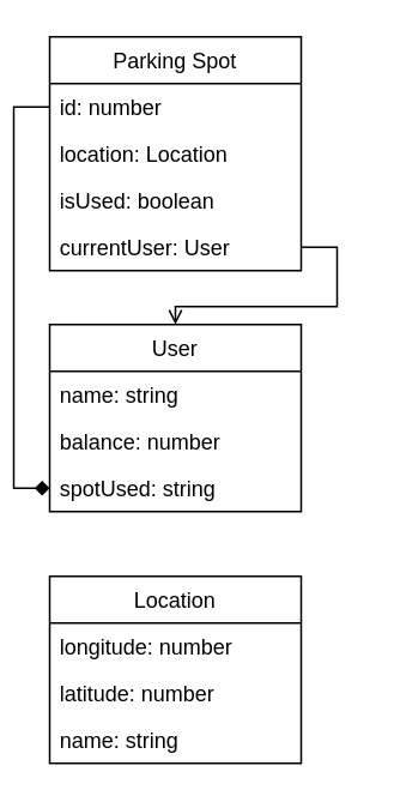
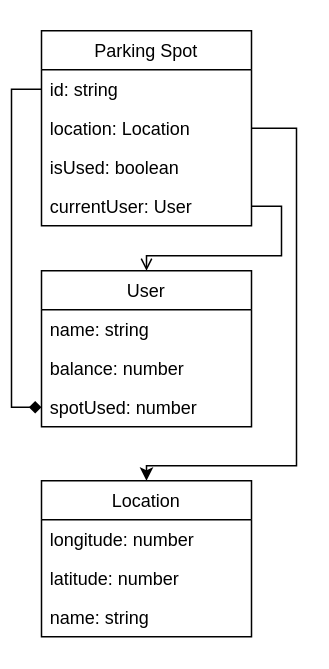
  <mxCell id="0" />
  <mxCell id="1" parent="0" />
  <mxCell id="2" value="Parking Spot" style="swimlane;fontStyle=0;childLayout=stackLayout;horizontal=1;startSize=26;fillColor=none;horizontalStack=0;resizeParent=1;resizeParentMax=0;resizeLast=0;collapsible=1;marginBottom=0;" vertex="1" parent="1"><mxGeometry x="20" y="20" width="140" height="130" as="geometry"><mxRectangle x="200" y="270" width="110" height="30" as="alternateBounds" /></mxGeometry></mxCell>
- <mxCell id="3" value="id: number" style="text;strokeColor=none;fillColor=none;align=left;verticalAlign=top;spacingLeft=4;spacingRight=4;overflow=hidden;rotatable=0;points=[[0,0.5],[1,0.5]];portConstraint=eastwest;" vertex="1" parent="2"><mxGeometry y="26" width="140" height="26" as="geometry" /></mxCell>
+ <mxCell id="3" value="id: string" style="text;strokeColor=none;fillColor=none;align=left;verticalAlign=top;spacingLeft=4;spacingRight=4;overflow=hidden;rotatable=0;points=[[0,0.5],[1,0.5]];portConstraint=eastwest;" vertex="1" parent="2"><mxGeometry y="26" width="140" height="26" as="geometry" /></mxCell>
  <mxCell id="4" value="location: Location" style="text;strokeColor=none;fillColor=none;align=left;verticalAlign=top;spacingLeft=4;spacingRight=4;overflow=hidden;rotatable=0;points=[[0,0.5],[1,0.5]];portConstraint=eastwest;" vertex="1" parent="2"><mxGeometry y="52" width="140" height="26" as="geometry" /></mxCell>
  <mxCell id="5" value="isUsed: boolean" style="text;strokeColor=none;fillColor=none;align=left;verticalAlign=top;spacingLeft=4;spacingRight=4;overflow=hidden;rotatable=0;points=[[0,0.5],[1,0.5]];portConstraint=eastwest;" vertex="1" parent="2"><mxGeometry y="78" width="140" height="26" as="geometry" /></mxCell>
  <mxCell id="6" value="currentUser: User" style="text;strokeColor=none;fillColor=none;align=left;verticalAlign=top;spacingLeft=4;spacingRight=4;overflow=hidden;rotatable=0;points=[[0,0.5],[1,0.5]];portConstraint=eastwest;" vertex="1" parent="2"><mxGeometry y="104" width="140" height="26" as="geometry" /></mxCell>
  <mxCell id="7" value="Location" style="swimlane;fontStyle=0;childLayout=stackLayout;horizontal=1;startSize=26;fillColor=none;horizontalStack=0;resizeParent=1;resizeParentMax=0;resizeLast=0;collapsible=1;marginBottom=0;" vertex="1" parent="1"><mxGeometry x="20" y="320" width="140" height="104" as="geometry" /></mxCell>
  <mxCell id="8" value="longitude: number" style="text;strokeColor=none;fillColor=none;align=left;verticalAlign=top;spacingLeft=4;spacingRight=4;overflow=hidden;rotatable=0;points=[[0,0.5],[1,0.5]];portConstraint=eastwest;" vertex="1" parent="7"><mxGeometry y="26" width="140" height="26" as="geometry" /></mxCell>
  <mxCell id="9" value="latitude: number" style="text;strokeColor=none;fillColor=none;align=left;verticalAlign=top;spacingLeft=4;spacingRight=4;overflow=hidden;rotatable=0;points=[[0,0.5],[1,0.5]];portConstraint=eastwest;" vertex="1" parent="7"><mxGeometry y="52" width="140" height="26" as="geometry" /></mxCell>
  <mxCell id="10" value="name: string" style="text;strokeColor=none;fillColor=none;align=left;verticalAlign=top;spacingLeft=4;spacingRight=4;overflow=hidden;rotatable=0;points=[[0,0.5],[1,0.5]];portConstraint=eastwest;" vertex="1" parent="7"><mxGeometry y="78" width="140" height="26" as="geometry" /></mxCell>
  <mxCell id="11" value="User" style="swimlane;fontStyle=0;childLayout=stackLayout;horizontal=1;startSize=26;fillColor=none;horizontalStack=0;resizeParent=1;resizeParentMax=0;resizeLast=0;collapsible=1;marginBottom=0;" vertex="1" parent="1"><mxGeometry x="20" y="180" width="140" height="104" as="geometry" /></mxCell>
  <mxCell id="12" value="name: string" style="text;strokeColor=none;fillColor=none;align=left;verticalAlign=top;spacingLeft=4;spacingRight=4;overflow=hidden;rotatable=0;points=[[0,0.5],[1,0.5]];portConstraint=eastwest;" vertex="1" parent="11"><mxGeometry y="26" width="140" height="26" as="geometry" /></mxCell>
  <mxCell id="13" value="balance: number" style="text;strokeColor=none;fillColor=none;align=left;verticalAlign=top;spacingLeft=4;spacingRight=4;overflow=hidden;rotatable=0;points=[[0,0.5],[1,0.5]];portConstraint=eastwest;" vertex="1" parent="11"><mxGeometry y="52" width="140" height="26" as="geometry" /></mxCell>
- <mxCell id="14" value="spotUsed: string" style="text;strokeColor=none;fillColor=none;align=left;verticalAlign=top;spacingLeft=4;spacingRight=4;overflow=hidden;rotatable=0;points=[[0,0.5],[1,0.5]];portConstraint=eastwest;" vertex="1" parent="11"><mxGeometry y="78" width="140" height="26" as="geometry" /></mxCell>
+ <mxCell id="14" value="spotUsed: number" style="text;strokeColor=none;fillColor=none;align=left;verticalAlign=top;spacingLeft=4;spacingRight=4;overflow=hidden;rotatable=0;points=[[0,0.5],[1,0.5]];portConstraint=eastwest;" vertex="1" parent="11"><mxGeometry y="78" width="140" height="26" as="geometry" /></mxCell>
  <mxCell id="15" style="edgeStyle=orthogonalEdgeStyle;rounded=0;orthogonalLoop=1;jettySize=auto;html=1;exitX=1;exitY=0.5;exitDx=0;exitDy=0;entryX=0.5;entryY=0;entryDx=0;entryDy=0;endArrow=open;" edge="1" parent="1" source="6" target="11"><mxGeometry relative="1" as="geometry" /></mxCell>
+ <mxCell id="16" style="edgeStyle=orthogonalEdgeStyle;rounded=0;orthogonalLoop=1;jettySize=auto;html=1;exitX=1;exitY=0.5;exitDx=0;exitDy=0;entryX=0.5;entryY=0;entryDx=0;entryDy=0;" edge="1" parent="1" source="4" target="7"><mxGeometry relative="1" as="geometry"><Array as="points"><mxPoint x="190" y="85" /><mxPoint x="190" y="310" /><mxPoint x="90" y="310" /></Array></mxGeometry></mxCell>
  <mxCell id="17" style="edgeStyle=orthogonalEdgeStyle;rounded=0;orthogonalLoop=1;jettySize=auto;html=1;exitX=0;exitY=0.5;exitDx=0;exitDy=0;entryX=0;entryY=0.5;entryDx=0;entryDy=0;endArrow=diamond;" edge="1" parent="1" source="3" target="14"><mxGeometry relative="1" as="geometry" /></mxCell>
